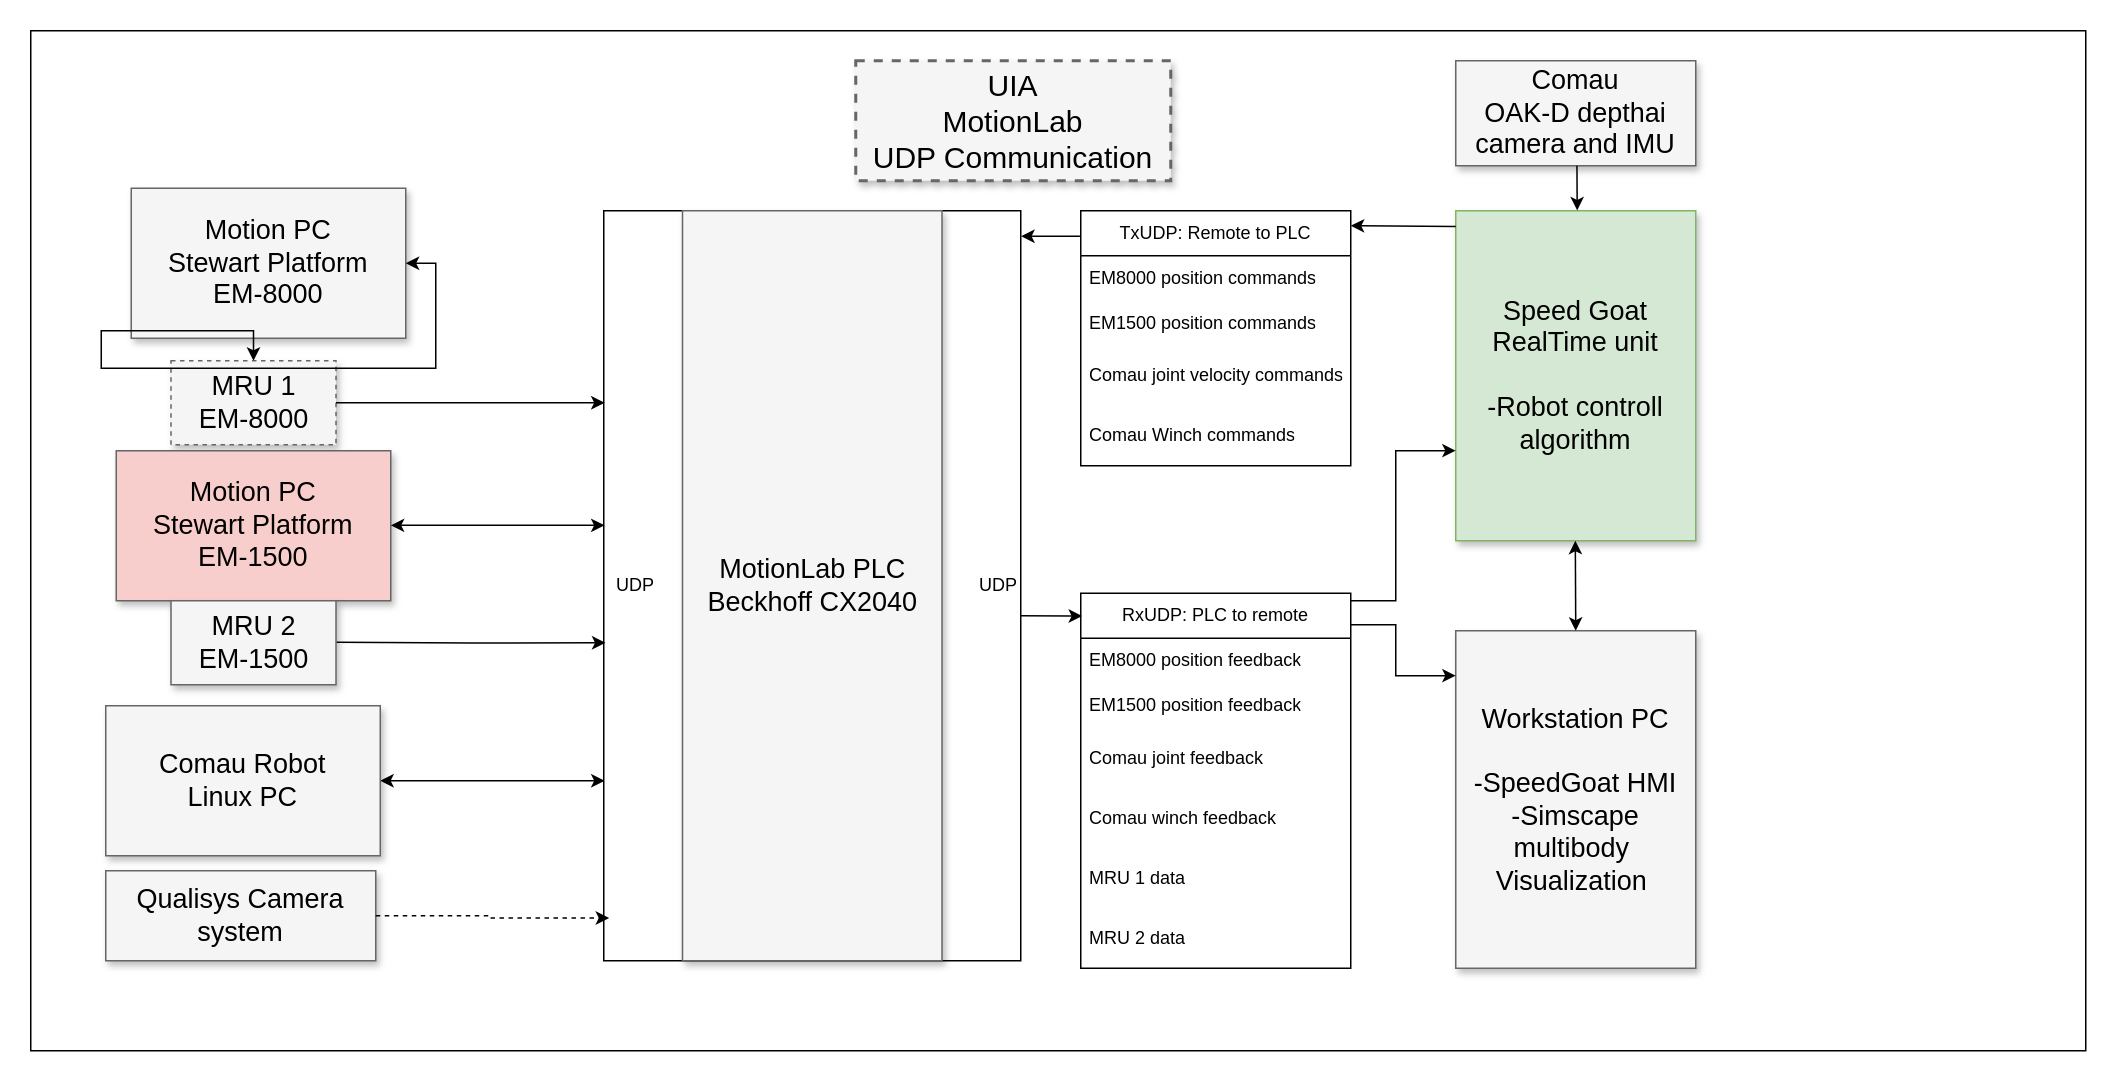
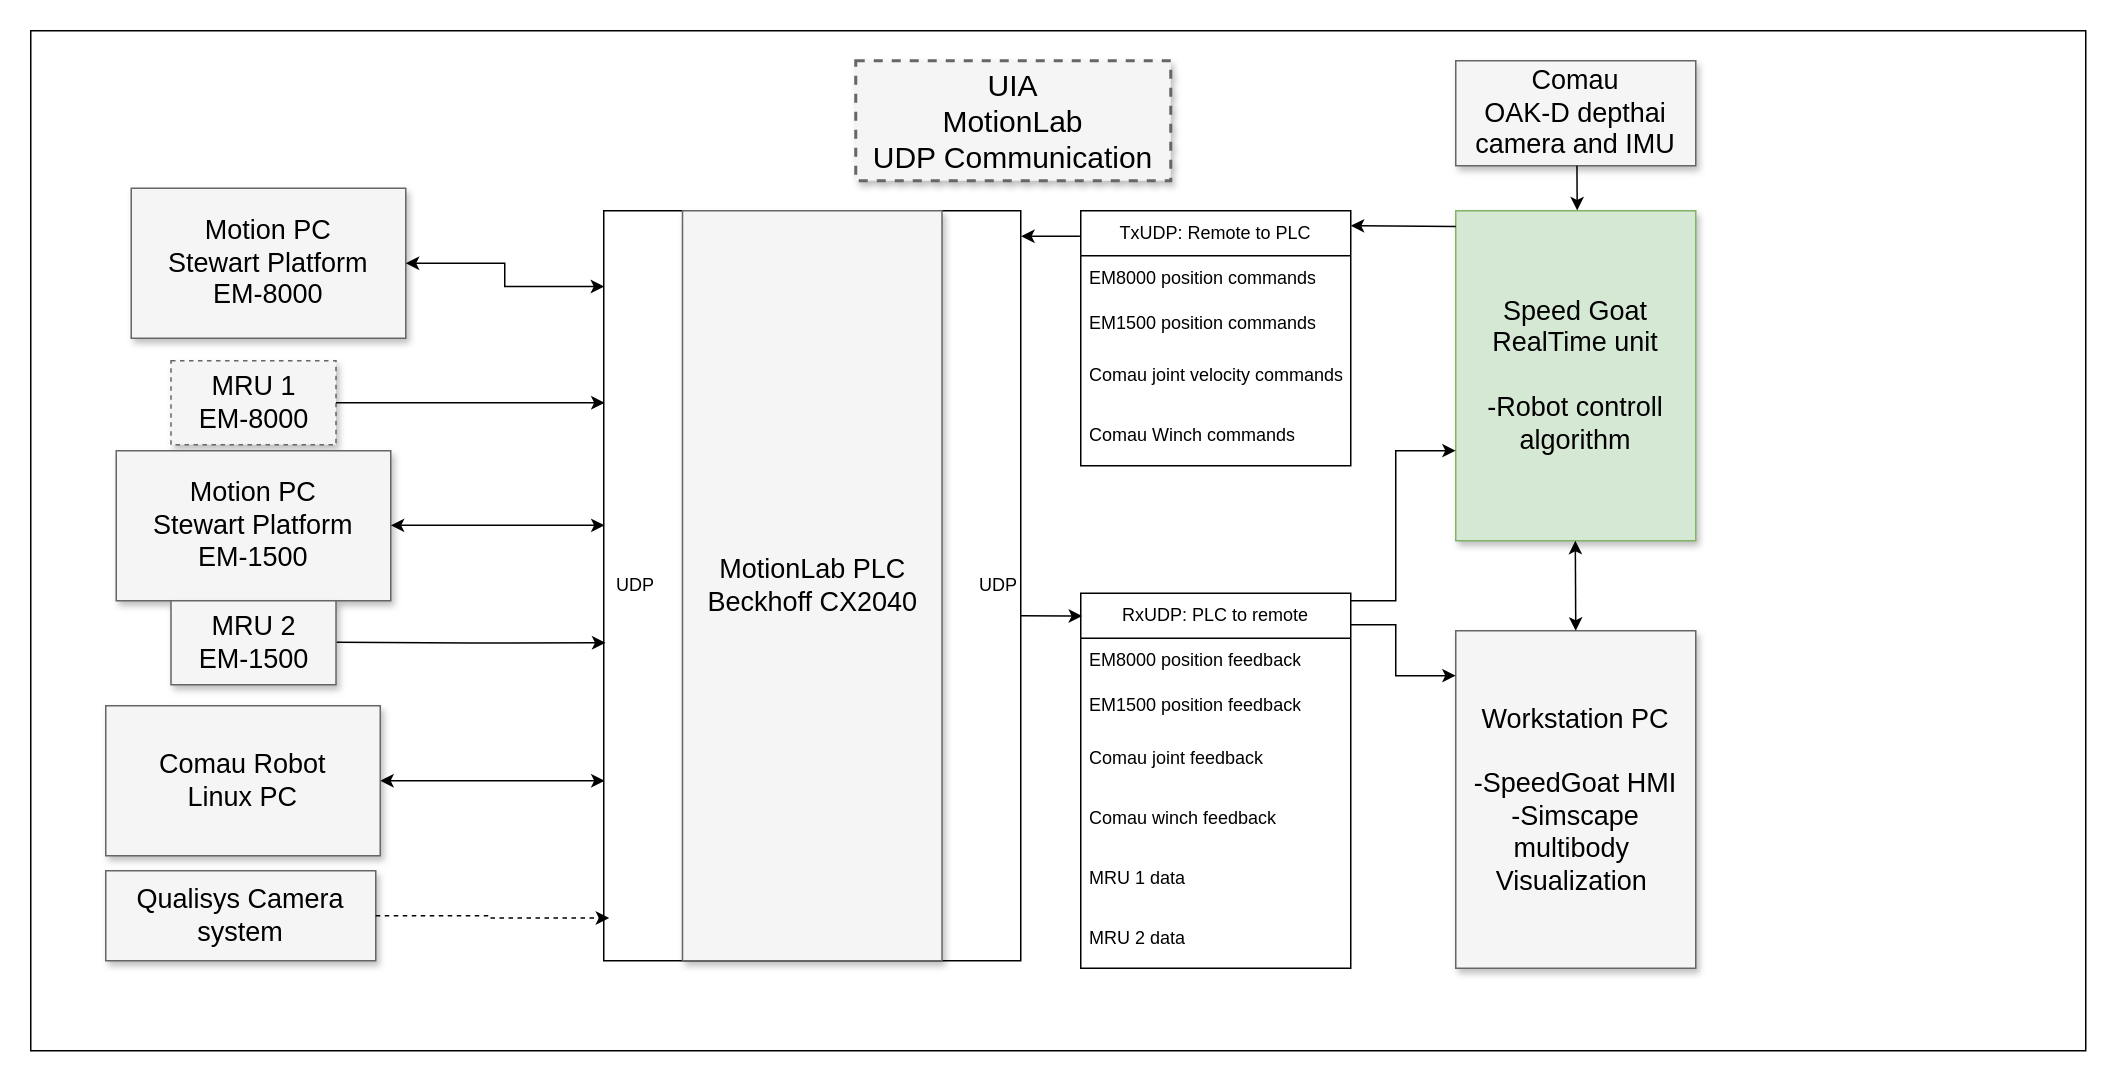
  <mxCell id="0" style=";html=1;" />
  <mxCell id="1" style=";html=1;" parent="0" />
  <mxCell id="2" value="" style="rounded=0;whiteSpace=wrap;html=1;" parent="1" vertex="1"><mxGeometry x="20" y="20" width="1370" height="680" as="geometry" /></mxCell>
  <mxCell id="3" value="UIA&lt;div&gt;MotionLab&lt;/div&gt;&lt;div&gt;UDP Communication&lt;/div&gt;" style="whiteSpace=wrap;html=1;shadow=1;fontSize=20;fillColor=#f5f5f5;strokeColor=#666666;strokeWidth=2;dashed=1;" parent="1" vertex="1"><mxGeometry x="570" y="40" width="210" height="80" as="geometry" /></mxCell>
  <mxCell id="4" style="edgeStyle=elbowEdgeStyle;rounded=0;html=1;startArrow=classic;startFill=1;jettySize=auto;orthogonalLoop=1;fontSize=18;elbow=vertical;exitX=0.002;exitY=0.76;exitDx=0;exitDy=0;exitPerimeter=0;" parent="1" source="7" target="5" edge="1"><mxGeometry relative="1" as="geometry"><mxPoint x="400" y="520" as="sourcePoint" /><Array as="points"><mxPoint x="330" y="520" /></Array></mxGeometry></mxCell>
  <mxCell id="5" value="Comau Robot&lt;div&gt;Linux PC&lt;/div&gt;" style="whiteSpace=wrap;html=1;shadow=1;fontSize=18;fillColor=#f5f5f5;strokeColor=#666666;" parent="1" vertex="1"><mxGeometry x="70" y="470" width="183" height="100" as="geometry" /></mxCell>
  <mxCell id="6" value="Motion PC&lt;div&gt;Stewart Platform&lt;/div&gt;&lt;div&gt;EM-8000&lt;/div&gt;" style="whiteSpace=wrap;html=1;shadow=1;fontSize=18;fillColor=#f5f5f5;strokeColor=#666666;" parent="1" vertex="1"><mxGeometry x="87" y="125" width="183" height="100" as="geometry" /></mxCell>
  <mxCell id="7" value="UDP&amp;nbsp; &amp;nbsp; &amp;nbsp; &amp;nbsp; &amp;nbsp; &amp;nbsp; &amp;nbsp; &amp;nbsp; &amp;nbsp; &amp;nbsp; &amp;nbsp; &amp;nbsp; &amp;nbsp; &amp;nbsp; &amp;nbsp; &amp;nbsp; &amp;nbsp; &amp;nbsp; &amp;nbsp; &amp;nbsp; &amp;nbsp; &amp;nbsp; &amp;nbsp; &amp;nbsp; &amp;nbsp; &amp;nbsp; &amp;nbsp; &amp;nbsp; &amp;nbsp; &amp;nbsp; &amp;nbsp; &amp;nbsp; &amp;nbsp;UDP" style="whiteSpace=wrap;html=1;align=right;" parent="1" vertex="1"><mxGeometry x="402" y="140" width="278" height="500" as="geometry" /></mxCell>
  <mxCell id="8" value="MRU 1&lt;br&gt;&lt;div&gt;EM-8000&lt;/div&gt;" style="whiteSpace=wrap;html=1;shadow=1;fontSize=18;fillColor=#f5f5f5;strokeColor=#666666;dashed=1;" parent="1" vertex="1"><mxGeometry x="113.5" y="240" width="110" height="56" as="geometry" /></mxCell>
  <mxCell id="9" style="edgeStyle=orthogonalEdgeStyle;rounded=0;orthogonalLoop=1;jettySize=auto;html=1;exitX=1;exitY=0.5;exitDx=0;exitDy=0;entryX=0.002;entryY=0.256;entryDx=0;entryDy=0;entryPerimeter=0;" parent="1" source="8" target="7" edge="1"><mxGeometry relative="1" as="geometry"><mxPoint x="400" y="268" as="targetPoint" /></mxGeometry></mxCell>
- <mxCell id="10" value="Motion PC&lt;div&gt;Stewart Platform&lt;/div&gt;&lt;div&gt;EM-1500&lt;/div&gt;" style="whiteSpace=wrap;html=1;shadow=1;fontSize=18;fillColor=#f8cecc;strokeColor=#666666;" parent="1" vertex="1"><mxGeometry x="77" y="300" width="183" height="100" as="geometry" /></mxCell>
+ <mxCell id="10" value="Motion PC&lt;div&gt;Stewart Platform&lt;/div&gt;&lt;div&gt;EM-1500&lt;/div&gt;" style="whiteSpace=wrap;html=1;shadow=1;fontSize=18;fillColor=#f5f5f5;strokeColor=#666666;" parent="1" vertex="1"><mxGeometry x="77" y="300" width="183" height="100" as="geometry" /></mxCell>
  <mxCell id="11" value="MRU 2&lt;br&gt;&lt;div&gt;EM-1500&lt;/div&gt;" style="whiteSpace=wrap;html=1;shadow=1;fontSize=18;fillColor=#f5f5f5;strokeColor=#666666;" parent="1" vertex="1"><mxGeometry x="113.5" y="400" width="110" height="56" as="geometry" /></mxCell>
  <mxCell id="12" style="edgeStyle=orthogonalEdgeStyle;rounded=0;orthogonalLoop=1;jettySize=auto;html=1;exitX=1;exitY=0.5;exitDx=0;exitDy=0;entryX=0.004;entryY=0.576;entryDx=0;entryDy=0;entryPerimeter=0;" parent="1" target="7" edge="1"><mxGeometry relative="1" as="geometry"><mxPoint x="224" y="427.71" as="sourcePoint" /><mxPoint x="400" y="427.71" as="targetPoint" /></mxGeometry></mxCell>
  <mxCell id="13" style="edgeStyle=elbowEdgeStyle;rounded=0;html=1;startArrow=classic;startFill=1;jettySize=auto;orthogonalLoop=1;fontSize=18;elbow=vertical;entryX=0.002;entryY=0.42;entryDx=0;entryDy=0;entryPerimeter=0;" parent="1" target="7" edge="1"><mxGeometry relative="1" as="geometry"><Array as="points"><mxPoint x="390" y="349.71" /><mxPoint x="380" y="369.71" /><mxPoint x="370" y="366.71" /><mxPoint x="417" y="353.71" /></Array><mxPoint x="260" y="349.71" as="sourcePoint" /><mxPoint x="400" y="349.71" as="targetPoint" /></mxGeometry></mxCell>
  <mxCell id="14" value="TxUDP: Remote to PLC" style="swimlane;fontStyle=0;childLayout=stackLayout;horizontal=1;startSize=30;horizontalStack=0;resizeParent=1;resizeParentMax=0;resizeLast=0;collapsible=1;marginBottom=0;whiteSpace=wrap;html=1;" parent="1" vertex="1"><mxGeometry x="720" y="140" width="180" height="170" as="geometry" /></mxCell>
  <mxCell id="15" value="EM8000 position commands" style="text;strokeColor=none;fillColor=none;align=left;verticalAlign=middle;spacingLeft=4;spacingRight=4;overflow=hidden;points=[[0,0.5],[1,0.5]];portConstraint=eastwest;rotatable=0;whiteSpace=wrap;html=1;" parent="14" vertex="1"><mxGeometry y="30" width="180" height="30" as="geometry" /></mxCell>
  <mxCell id="16" value="EM1500 position commands" style="text;strokeColor=none;fillColor=none;align=left;verticalAlign=middle;spacingLeft=4;spacingRight=4;overflow=hidden;points=[[0,0.5],[1,0.5]];portConstraint=eastwest;rotatable=0;whiteSpace=wrap;html=1;" parent="14" vertex="1"><mxGeometry y="60" width="180" height="30" as="geometry" /></mxCell>
  <mxCell id="17" value="Comau joint velocity commands" style="text;strokeColor=none;fillColor=none;align=left;verticalAlign=middle;spacingLeft=4;spacingRight=4;overflow=hidden;points=[[0,0.5],[1,0.5]];portConstraint=eastwest;rotatable=0;whiteSpace=wrap;html=1;" parent="14" vertex="1"><mxGeometry y="90" width="180" height="40" as="geometry" /></mxCell>
  <mxCell id="18" value="Comau Winch commands" style="text;strokeColor=none;fillColor=none;align=left;verticalAlign=middle;spacingLeft=4;spacingRight=4;overflow=hidden;points=[[0,0.5],[1,0.5]];portConstraint=eastwest;rotatable=0;whiteSpace=wrap;html=1;" parent="14" vertex="1"><mxGeometry y="130" width="180" height="40" as="geometry" /></mxCell>
  <mxCell id="19" value="RxUDP: PLC to remote" style="swimlane;fontStyle=0;childLayout=stackLayout;horizontal=1;startSize=30;horizontalStack=0;resizeParent=1;resizeParentMax=0;resizeLast=0;collapsible=1;marginBottom=0;whiteSpace=wrap;html=1;" parent="1" vertex="1"><mxGeometry x="720" y="395" width="180" height="250" as="geometry"><mxRectangle x="1120" y="840" width="160" height="30" as="alternateBounds" /></mxGeometry></mxCell>
  <mxCell id="20" value="EM8000 position feedback" style="text;strokeColor=none;fillColor=none;align=left;verticalAlign=middle;spacingLeft=4;spacingRight=4;overflow=hidden;points=[[0,0.5],[1,0.5]];portConstraint=eastwest;rotatable=0;whiteSpace=wrap;html=1;" parent="19" vertex="1"><mxGeometry y="30" width="180" height="30" as="geometry" /></mxCell>
  <mxCell id="21" value="EM1500 position feedback" style="text;strokeColor=none;fillColor=none;align=left;verticalAlign=middle;spacingLeft=4;spacingRight=4;overflow=hidden;points=[[0,0.5],[1,0.5]];portConstraint=eastwest;rotatable=0;whiteSpace=wrap;html=1;" parent="19" vertex="1"><mxGeometry y="60" width="180" height="30" as="geometry" /></mxCell>
  <mxCell id="22" value="Comau joint feedback" style="text;strokeColor=none;fillColor=none;align=left;verticalAlign=middle;spacingLeft=4;spacingRight=4;overflow=hidden;points=[[0,0.5],[1,0.5]];portConstraint=eastwest;rotatable=0;whiteSpace=wrap;html=1;" parent="19" vertex="1"><mxGeometry y="90" width="180" height="40" as="geometry" /></mxCell>
  <mxCell id="23" value="Comau winch feedback" style="text;strokeColor=none;fillColor=none;align=left;verticalAlign=middle;spacingLeft=4;spacingRight=4;overflow=hidden;points=[[0,0.5],[1,0.5]];portConstraint=eastwest;rotatable=0;whiteSpace=wrap;html=1;" parent="19" vertex="1"><mxGeometry y="130" width="180" height="40" as="geometry" /></mxCell>
  <mxCell id="24" value="MRU 1 data" style="text;strokeColor=none;fillColor=none;align=left;verticalAlign=middle;spacingLeft=4;spacingRight=4;overflow=hidden;points=[[0,0.5],[1,0.5]];portConstraint=eastwest;rotatable=0;whiteSpace=wrap;html=1;" parent="19" vertex="1"><mxGeometry y="170" width="180" height="40" as="geometry" /></mxCell>
  <mxCell id="25" value="MRU 2 data" style="text;strokeColor=none;fillColor=none;align=left;verticalAlign=middle;spacingLeft=4;spacingRight=4;overflow=hidden;points=[[0,0.5],[1,0.5]];portConstraint=eastwest;rotatable=0;whiteSpace=wrap;html=1;" parent="19" vertex="1"><mxGeometry y="210" width="180" height="40" as="geometry" /></mxCell>
  <mxCell id="26" value="MotionLab PLC&lt;div&gt;Beckhoff CX2040&lt;/div&gt;" style="whiteSpace=wrap;html=1;shadow=1;fontSize=18;fillColor=#f5f5f5;strokeColor=#666666;" parent="1" vertex="1"><mxGeometry x="454.5" y="140" width="173" height="500" as="geometry" /></mxCell>
- <mxCell id="27" style="edgeStyle=orthogonalEdgeStyle;rounded=0;orthogonalLoop=1;jettySize=auto;html=1;exitX=1;exitY=0.5;exitDx=0;exitDy=0;startArrow=classic;startFill=1;" parent="1" source="6" target="8" edge="1"><mxGeometry relative="1" as="geometry"><mxPoint x="390" y="190" as="targetPoint" /></mxGeometry></mxCell>
+ <mxCell id="27" style="edgeStyle=orthogonalEdgeStyle;rounded=0;orthogonalLoop=1;jettySize=auto;html=1;exitX=1;exitY=0.5;exitDx=0;exitDy=0;entryX=0.001;entryY=0.101;entryDx=0;entryDy=0;entryPerimeter=0;startArrow=classic;startFill=1;" parent="1" source="6" target="7" edge="1"><mxGeometry relative="1" as="geometry"><mxPoint x="390" y="190" as="targetPoint" /></mxGeometry></mxCell>
  <mxCell id="28" value="" style="endArrow=classic;startArrow=none;html=1;rounded=0;entryX=0.005;entryY=0.061;entryDx=0;entryDy=0;entryPerimeter=0;exitX=1;exitY=0.54;exitDx=0;exitDy=0;exitPerimeter=0;startFill=0;" parent="1" source="7" target="19" edge="1"><mxGeometry width="50" height="50" relative="1" as="geometry"><mxPoint x="710" y="440" as="sourcePoint" /><mxPoint x="760" y="390" as="targetPoint" /></mxGeometry></mxCell>
  <mxCell id="29" value="Qualisys Camera system" style="whiteSpace=wrap;html=1;shadow=1;fontSize=18;fillColor=#f5f5f5;strokeColor=#666666;" parent="1" vertex="1"><mxGeometry x="70" y="580" width="180" height="60" as="geometry" /></mxCell>
  <mxCell id="30" value="" style="endArrow=classic;startArrow=none;html=1;rounded=0;entryX=1.001;entryY=0.034;entryDx=0;entryDy=0;entryPerimeter=0;startFill=0;exitX=-0.003;exitY=0.1;exitDx=0;exitDy=0;exitPerimeter=0;" parent="1" source="14" target="7" edge="1"><mxGeometry width="50" height="50" relative="1" as="geometry"><mxPoint x="759" y="160" as="sourcePoint" /><mxPoint x="771" y="420" as="targetPoint" /><Array as="points" /></mxGeometry></mxCell>
  <mxCell id="31" value="Speed Goat&lt;div&gt;RealTime unit&lt;/div&gt;&lt;div&gt;&lt;br&gt;&lt;/div&gt;&lt;div&gt;-Robot controll&lt;/div&gt;&lt;div&gt;&lt;span&gt;algorithm&lt;/span&gt;&lt;/div&gt;" style="whiteSpace=wrap;html=1;shadow=1;fontSize=18;fillColor=#d5e8d4;strokeColor=#82b366;align=center;" parent="1" vertex="1"><mxGeometry x="970" y="140" width="160" height="220" as="geometry" /></mxCell>
  <mxCell id="32" value="Workstation PC&lt;div&gt;&lt;br&gt;&lt;div&gt;-SpeedGoat HMI&lt;br&gt;&lt;div&gt;-Simscape multibody&amp;nbsp;&lt;/div&gt;&lt;div&gt;Visualization&amp;nbsp;&lt;/div&gt;&lt;/div&gt;&lt;/div&gt;" style="whiteSpace=wrap;html=1;shadow=1;fontSize=18;fillColor=#f5f5f5;strokeColor=#666666;" parent="1" vertex="1"><mxGeometry x="970" y="420" width="160" height="225" as="geometry" /></mxCell>
  <mxCell id="33" value="" style="endArrow=none;startArrow=classic;html=1;rounded=0;entryX=0;entryY=0.048;entryDx=0;entryDy=0;entryPerimeter=0;exitX=1;exitY=0.54;exitDx=0;exitDy=0;exitPerimeter=0;startFill=1;" parent="1" target="31" edge="1"><mxGeometry width="50" height="50" relative="1" as="geometry"><mxPoint x="900" y="150" as="sourcePoint" /><mxPoint x="941" y="150" as="targetPoint" /></mxGeometry></mxCell>
  <mxCell id="34" value="" style="endArrow=classic;startArrow=classic;html=1;rounded=0;startFill=1;entryX=0.5;entryY=0;entryDx=0;entryDy=0;endFill=1;" parent="1" target="32" edge="1"><mxGeometry width="50" height="50" relative="1" as="geometry"><mxPoint x="1049.71" y="360" as="sourcePoint" /><mxPoint x="1049.71" y="410" as="targetPoint" /></mxGeometry></mxCell>
  <mxCell id="35" value="" style="endArrow=classic;startArrow=none;html=1;rounded=0;entryX=0;entryY=0.727;entryDx=0;entryDy=0;entryPerimeter=0;exitX=1;exitY=0.54;exitDx=0;exitDy=0;exitPerimeter=0;startFill=0;" parent="1" target="31" edge="1"><mxGeometry width="50" height="50" relative="1" as="geometry"><mxPoint x="900" y="400" as="sourcePoint" /><mxPoint x="941" y="400" as="targetPoint" /><Array as="points"><mxPoint x="930" y="400" /><mxPoint x="930" y="300" /></Array></mxGeometry></mxCell>
  <mxCell id="36" value="" style="endArrow=classic;startArrow=none;html=1;rounded=0;entryX=0;entryY=0.133;entryDx=0;entryDy=0;entryPerimeter=0;exitX=1;exitY=0.084;exitDx=0;exitDy=0;exitPerimeter=0;startFill=0;" parent="1" source="19" target="32" edge="1"><mxGeometry width="50" height="50" relative="1" as="geometry"><mxPoint x="910" y="410" as="sourcePoint" /><mxPoint x="980" y="310" as="targetPoint" /><Array as="points"><mxPoint x="930" y="416" /><mxPoint x="930" y="440" /><mxPoint x="930" y="450" /></Array></mxGeometry></mxCell>
  <mxCell id="37" value="&lt;div&gt;Comau&lt;/div&gt;OAK-D depthai camera and IMU" style="whiteSpace=wrap;html=1;shadow=1;fontSize=18;fillColor=#f5f5f5;strokeColor=#666666;align=center;" parent="1" vertex="1"><mxGeometry x="970" y="40" width="160" height="70" as="geometry" /></mxCell>
  <mxCell id="38" value="" style="endArrow=classic;startArrow=none;html=1;rounded=0;startFill=0;entryX=0.506;entryY=-0.001;entryDx=0;entryDy=0;endFill=1;exitX=0.505;exitY=1;exitDx=0;exitDy=0;exitPerimeter=0;entryPerimeter=0;" parent="1" source="37" target="31" edge="1"><mxGeometry width="50" height="50" relative="1" as="geometry"><mxPoint x="1049.5" y="110" as="sourcePoint" /><mxPoint x="1049.79" y="170" as="targetPoint" /></mxGeometry></mxCell>
  <mxCell id="39" style="edgeStyle=orthogonalEdgeStyle;rounded=0;orthogonalLoop=1;jettySize=auto;html=1;exitX=1;exitY=0.5;exitDx=0;exitDy=0;entryX=0.013;entryY=0.943;entryDx=0;entryDy=0;entryPerimeter=0;dashed=1;" edge="1" parent="1" source="29" target="7"><mxGeometry relative="1" as="geometry" /></mxCell>
